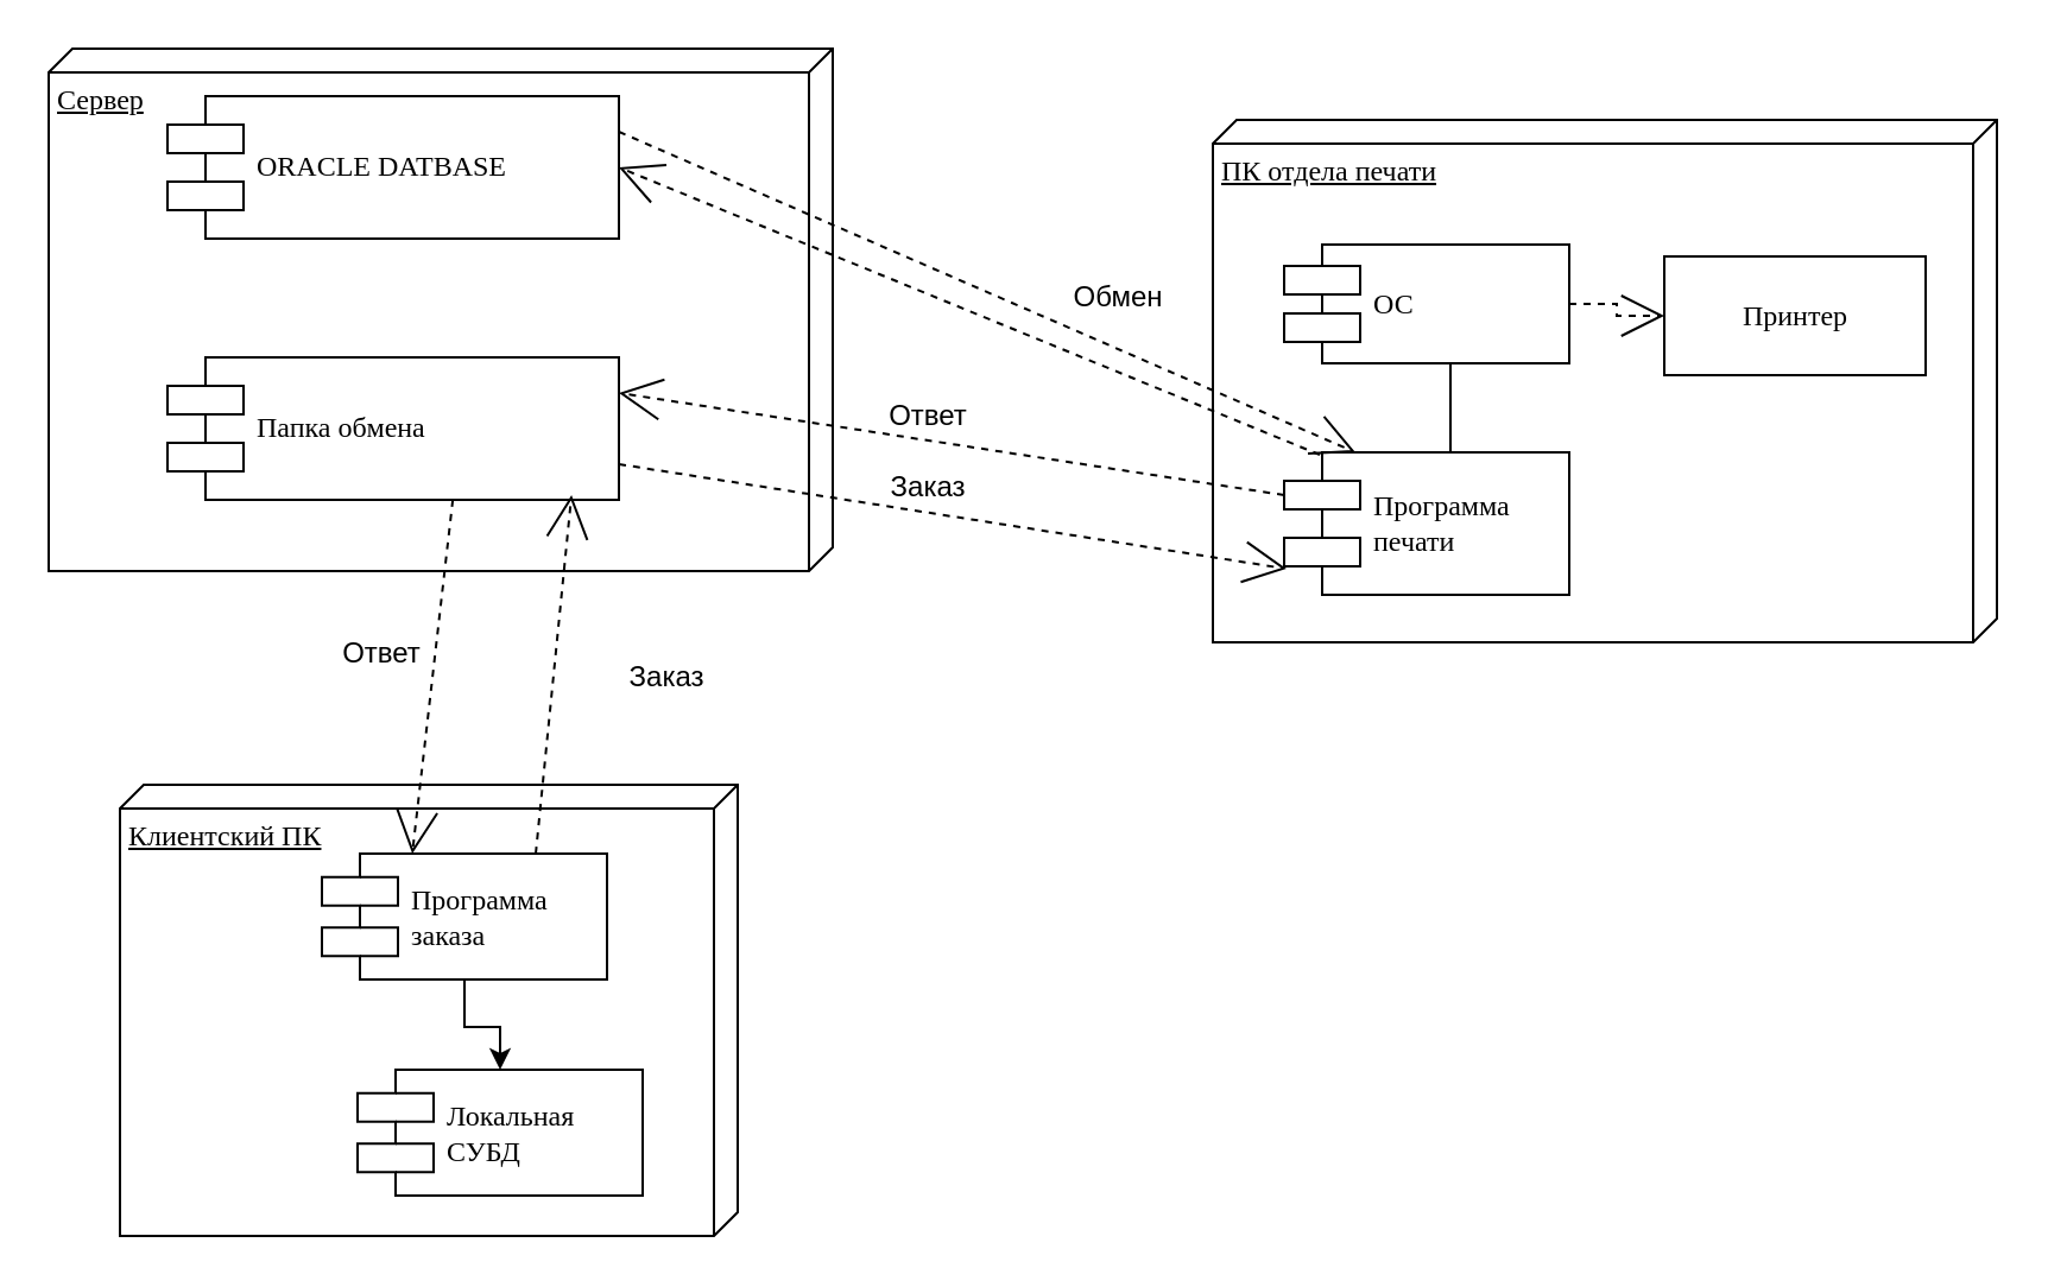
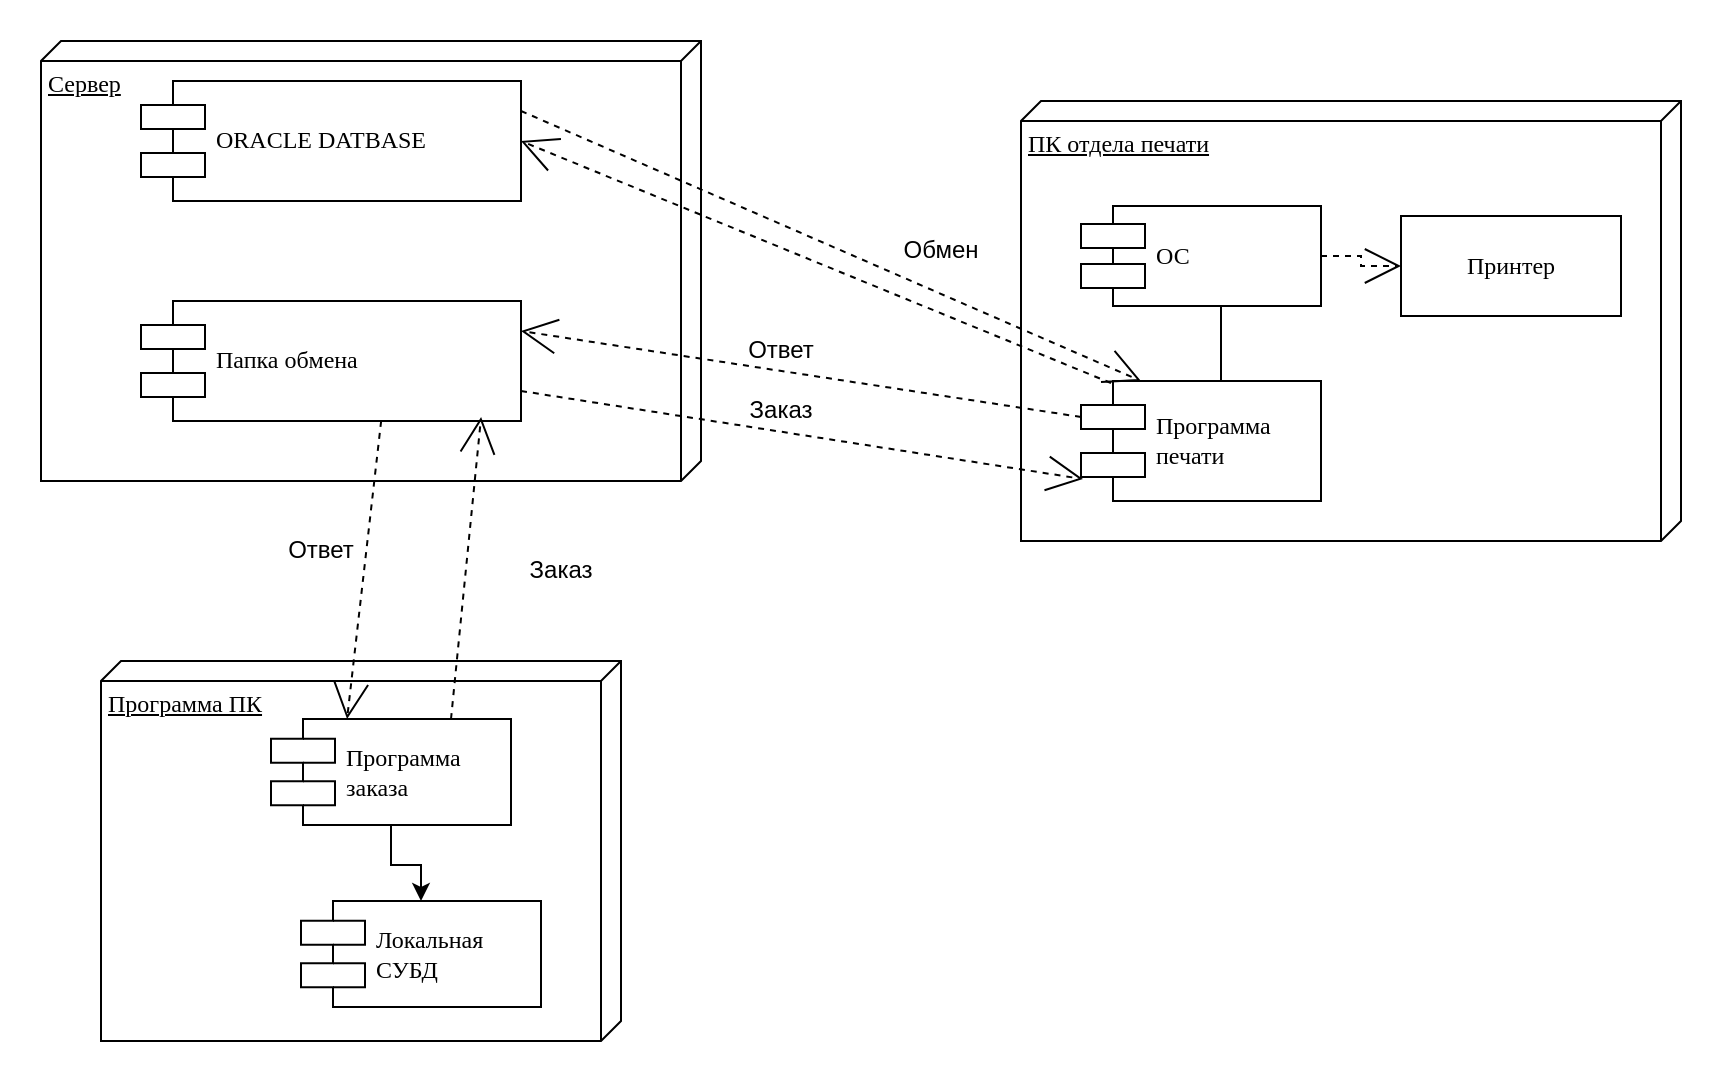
  <mxCell id="0" />
  <mxCell id="1" parent="0" />
  <mxCell id="2" value="" style="group" parent="1" vertex="1" connectable="0"><mxGeometry x="510" y="50" width="330" height="220" as="geometry" /></mxCell>
  <mxCell id="3" value="ПК отдела печати" style="verticalAlign=top;align=left;spacingTop=8;spacingLeft=2;spacingRight=12;shape=cube;size=10;direction=south;fontStyle=4;html=1;rounded=0;shadow=0;comic=0;labelBackgroundColor=none;strokeWidth=1;fontFamily=Verdana;fontSize=12" parent="2" vertex="1"><mxGeometry width="330" height="220" as="geometry" /></mxCell>
  <mxCell id="4" value="ОС" style="shape=component;align=left;spacingLeft=36;rounded=0;shadow=0;comic=0;labelBackgroundColor=none;strokeWidth=1;fontFamily=Verdana;fontSize=12;html=1;" parent="2" vertex="1"><mxGeometry x="30" y="52.5" width="120" height="50" as="geometry" /></mxCell>
  <mxCell id="5" value="Принтер" style="html=1;rounded=0;shadow=0;comic=0;labelBackgroundColor=none;strokeWidth=1;fontFamily=Verdana;fontSize=12;align=center;" parent="2" vertex="1"><mxGeometry x="190" y="57.5" width="110" height="50" as="geometry" /></mxCell>
  <mxCell id="6" style="edgeStyle=elbowEdgeStyle;rounded=0;html=1;labelBackgroundColor=none;startArrow=none;startFill=0;startSize=8;endArrow=none;endFill=0;endSize=16;fontFamily=Verdana;fontSize=12;" parent="2" target="4" edge="1"><mxGeometry relative="1" as="geometry"><mxPoint x="100" y="147.5" as="sourcePoint" /></mxGeometry></mxCell>
  <mxCell id="7" style="edgeStyle=orthogonalEdgeStyle;rounded=0;html=1;dashed=1;labelBackgroundColor=none;startArrow=none;startFill=0;startSize=8;endArrow=open;endFill=0;endSize=16;fontFamily=Verdana;fontSize=12;" parent="2" source="4" target="5" edge="1"><mxGeometry relative="1" as="geometry" /></mxCell>
  <mxCell id="8" value="&lt;div&gt;Программа &lt;br&gt;&lt;/div&gt;&lt;div&gt;печати&lt;br&gt;&lt;/div&gt;" style="shape=component;align=left;spacingLeft=36;rounded=0;shadow=0;comic=0;labelBackgroundColor=none;strokeWidth=1;fontFamily=Verdana;fontSize=12;html=1;" parent="2" vertex="1"><mxGeometry x="30" y="140" width="120" height="60" as="geometry" /></mxCell>
  <mxCell id="9" value="" style="group" parent="1" vertex="1" connectable="0"><mxGeometry x="20" y="20" width="330" height="220" as="geometry" /></mxCell>
  <mxCell id="10" value="Сервер" style="verticalAlign=top;align=left;spacingTop=8;spacingLeft=2;spacingRight=12;shape=cube;size=10;direction=south;fontStyle=4;html=1;rounded=0;shadow=0;comic=0;labelBackgroundColor=none;strokeWidth=1;fontFamily=Verdana;fontSize=12;movable=1;resizable=1;rotatable=1;deletable=1;editable=1;locked=0;connectable=1;" parent="9" vertex="1"><mxGeometry width="330" height="220" as="geometry" /></mxCell>
  <mxCell id="11" value="ORACLE DATBASE" style="shape=component;align=left;spacingLeft=36;rounded=0;shadow=0;comic=0;labelBackgroundColor=none;strokeWidth=1;fontFamily=Verdana;fontSize=12;html=1;movable=1;resizable=1;rotatable=1;deletable=1;editable=1;locked=0;connectable=1;" parent="9" vertex="1"><mxGeometry x="50" y="20" width="190" height="60" as="geometry" /></mxCell>
  <mxCell id="12" value="Папка обмена" style="shape=component;align=left;spacingLeft=36;rounded=0;shadow=0;comic=0;labelBackgroundColor=none;strokeWidth=1;fontFamily=Verdana;fontSize=12;html=1;movable=1;resizable=1;rotatable=1;deletable=1;editable=1;locked=0;connectable=1;" parent="9" vertex="1"><mxGeometry x="50" y="130" width="190" height="60" as="geometry" /></mxCell>
  <mxCell id="13" value="" style="group" parent="1" vertex="1" connectable="0"><mxGeometry x="50" y="330" width="260" height="190" as="geometry" /></mxCell>
- <mxCell id="14" value="Клиентский ПК" style="verticalAlign=top;align=left;spacingTop=8;spacingLeft=2;spacingRight=12;shape=cube;size=10;direction=south;fontStyle=4;html=1;rounded=0;shadow=0;comic=0;labelBackgroundColor=none;strokeWidth=1;fontFamily=Verdana;fontSize=12" parent="13" vertex="1"><mxGeometry width="260" height="190" as="geometry" /></mxCell>
+ <mxCell id="14" value="Программа ПК" style="verticalAlign=top;align=left;spacingTop=8;spacingLeft=2;spacingRight=12;shape=cube;size=10;direction=south;fontStyle=4;html=1;rounded=0;shadow=0;comic=0;labelBackgroundColor=none;strokeWidth=1;fontFamily=Verdana;fontSize=12" parent="13" vertex="1"><mxGeometry width="260" height="190" as="geometry" /></mxCell>
  <mxCell id="15" value="&lt;div&gt;Программа&lt;/div&gt;&lt;div&gt;заказа&lt;/div&gt;" style="shape=component;align=left;spacingLeft=36;rounded=0;shadow=0;comic=0;labelBackgroundColor=none;strokeWidth=1;fontFamily=Verdana;fontSize=12;html=1;" parent="13" vertex="1"><mxGeometry x="85" y="29" width="120" height="53" as="geometry" /></mxCell>
  <mxCell id="16" value="&lt;div&gt;Локальная&lt;/div&gt;&lt;div&gt;СУБД&lt;/div&gt;" style="shape=component;align=left;spacingLeft=36;rounded=0;shadow=0;comic=0;labelBackgroundColor=none;strokeWidth=1;fontFamily=Verdana;fontSize=12;html=1;" parent="13" vertex="1"><mxGeometry x="100" y="120" width="120" height="53" as="geometry" /></mxCell>
  <mxCell id="17" style="edgeStyle=orthogonalEdgeStyle;rounded=0;orthogonalLoop=1;jettySize=auto;html=1;exitX=0.5;exitY=1;exitDx=0;exitDy=0;entryX=0.5;entryY=0;entryDx=0;entryDy=0;" parent="13" source="15" target="16" edge="1"><mxGeometry relative="1" as="geometry" /></mxCell>
  <mxCell id="18" style="edgeStyle=none;rounded=0;html=1;dashed=1;labelBackgroundColor=none;startArrow=none;startFill=0;startSize=8;endArrow=open;endFill=0;endSize=16;fontFamily=Verdana;fontSize=12;entryX=0.895;entryY=0.967;entryDx=0;entryDy=0;exitX=0.75;exitY=0;exitDx=0;exitDy=0;entryPerimeter=0;" parent="1" source="15" target="12" edge="1"><mxGeometry relative="1" as="geometry"><mxPoint x="697" y="187" as="targetPoint" /></mxGeometry></mxCell>
  <mxCell id="19" value="Ответ" style="text;html=1;align=center;verticalAlign=middle;resizable=0;points=[];autosize=1;strokeColor=none;fillColor=none;" parent="1" vertex="1"><mxGeometry x="360" y="160" width="60" height="30" as="geometry" /></mxCell>
  <mxCell id="20" value="Ответ" style="text;html=1;align=center;verticalAlign=middle;resizable=0;points=[];autosize=1;strokeColor=none;fillColor=none;" parent="1" vertex="1"><mxGeometry x="130" y="260" width="60" height="30" as="geometry" /></mxCell>
  <mxCell id="21" style="edgeStyle=none;rounded=0;html=1;dashed=1;labelBackgroundColor=none;startArrow=none;startFill=0;startSize=8;endArrow=open;endFill=0;endSize=16;fontFamily=Verdana;fontSize=12;entryX=1;entryY=0.5;entryDx=0;entryDy=0;exitX=0.125;exitY=0.017;exitDx=0;exitDy=0;exitPerimeter=0;" parent="1" source="8" target="11" edge="1"><mxGeometry relative="1" as="geometry"><mxPoint x="659" y="380" as="sourcePoint" /><mxPoint x="707" y="197" as="targetPoint" /></mxGeometry></mxCell>
  <mxCell id="22" style="edgeStyle=none;rounded=0;html=1;dashed=1;labelBackgroundColor=none;startArrow=none;startFill=0;startSize=8;endArrow=open;endFill=0;endSize=16;fontFamily=Verdana;fontSize=12;entryX=1;entryY=0.25;entryDx=0;entryDy=0;exitX=0;exitY=0.3;exitDx=0;exitDy=0;" parent="1" source="8" target="12" edge="1"><mxGeometry relative="1" as="geometry"><mxPoint x="530" y="170" as="sourcePoint" /><mxPoint x="260" y="178" as="targetPoint" /></mxGeometry></mxCell>
  <mxCell id="23" style="edgeStyle=none;rounded=0;html=1;dashed=1;labelBackgroundColor=none;startArrow=none;startFill=0;startSize=8;endArrow=open;endFill=0;endSize=16;fontFamily=Verdana;fontSize=12;exitX=0.632;exitY=1;exitDx=0;exitDy=0;exitPerimeter=0;entryX=0.317;entryY=0;entryDx=0;entryDy=0;entryPerimeter=0;" parent="1" source="12" target="15" edge="1"><mxGeometry relative="1" as="geometry"><mxPoint x="690" y="409" as="sourcePoint" /><mxPoint x="540" y="300" as="targetPoint" /></mxGeometry></mxCell>
  <mxCell id="24" value="Заказ" style="text;html=1;align=center;verticalAlign=middle;resizable=0;points=[];autosize=1;strokeColor=none;fillColor=none;" parent="1" vertex="1"><mxGeometry x="250" y="270" width="60" height="30" as="geometry" /></mxCell>
  <mxCell id="25" value="Заказ" style="text;html=1;align=center;verticalAlign=middle;resizable=0;points=[];autosize=1;strokeColor=none;fillColor=none;" parent="1" vertex="1"><mxGeometry x="360" y="190" width="60" height="30" as="geometry" /></mxCell>
  <mxCell id="26" value="&lt;div&gt;Обмен&lt;/div&gt;" style="text;html=1;align=center;verticalAlign=middle;resizable=0;points=[];autosize=1;strokeColor=none;fillColor=none;" parent="1" vertex="1"><mxGeometry x="440" y="110" width="60" height="30" as="geometry" /></mxCell>
  <mxCell id="27" style="edgeStyle=none;rounded=0;html=1;dashed=1;labelBackgroundColor=none;startArrow=none;startFill=0;startSize=8;endArrow=open;endFill=0;endSize=16;fontFamily=Verdana;fontSize=12;entryX=0.008;entryY=0.817;entryDx=0;entryDy=0;entryPerimeter=0;exitX=1;exitY=0.75;exitDx=0;exitDy=0;" parent="1" source="12" target="8" edge="1"><mxGeometry relative="1" as="geometry"><mxPoint x="330" y="310" as="sourcePoint" /><mxPoint x="385" y="368" as="targetPoint" /></mxGeometry></mxCell>
  <mxCell id="28" style="edgeStyle=none;rounded=0;html=1;dashed=1;labelBackgroundColor=none;startArrow=none;startFill=0;startSize=8;endArrow=open;endFill=0;endSize=16;fontFamily=Verdana;fontSize=12;entryX=0.25;entryY=0;entryDx=0;entryDy=0;exitX=1;exitY=0.25;exitDx=0;exitDy=0;" parent="1" source="11" target="8" edge="1"><mxGeometry relative="1" as="geometry"><mxPoint x="410" y="30" as="sourcePoint" /><mxPoint x="270" y="80" as="targetPoint" /></mxGeometry></mxCell>
